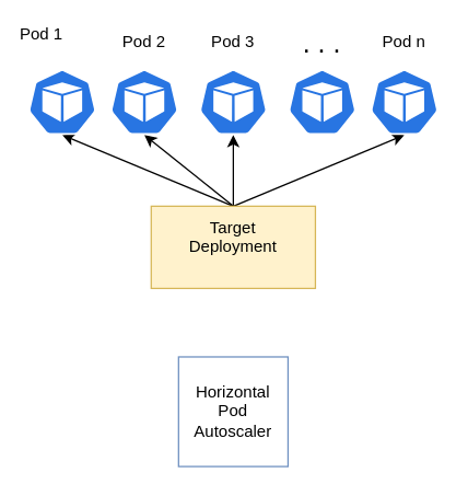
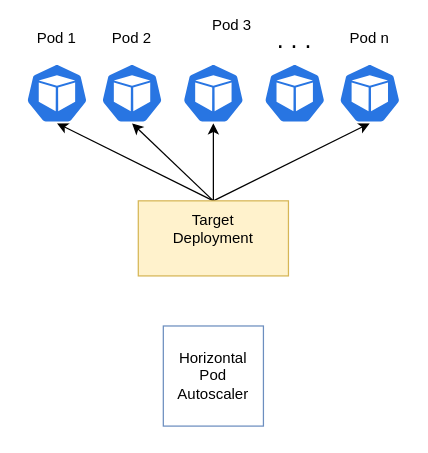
  <mxCell id="0" />
  <mxCell id="1" parent="0" />
  <mxCell id="2" value="Horizontal&lt;br&gt;Pod&lt;br&gt;Autoscaler" style="whiteSpace=wrap;html=1;aspect=fixed;fillColor=#ffffff;strokeColor=#6c8ebf;" vertex="1" parent="1"><mxGeometry x="130" y="260" width="80" height="80" as="geometry" /></mxCell>
  <mxCell id="3" style="rounded=0;orthogonalLoop=1;jettySize=auto;html=1;exitX=0.5;exitY=0;exitDx=0;exitDy=0;entryX=0.5;entryY=1;entryDx=0;entryDy=0;entryPerimeter=0;" edge="1" parent="1" source="7" target="12"><mxGeometry relative="1" as="geometry" /></mxCell>
  <mxCell id="4" style="edgeStyle=none;rounded=0;orthogonalLoop=1;jettySize=auto;html=1;exitX=0.5;exitY=0;exitDx=0;exitDy=0;entryX=0.5;entryY=1;entryDx=0;entryDy=0;entryPerimeter=0;" edge="1" parent="1" source="7" target="8"><mxGeometry relative="1" as="geometry" /></mxCell>
  <mxCell id="5" style="edgeStyle=none;rounded=0;orthogonalLoop=1;jettySize=auto;html=1;exitX=0.5;exitY=0;exitDx=0;exitDy=0;entryX=0.5;entryY=1;entryDx=0;entryDy=0;entryPerimeter=0;" edge="1" parent="1" source="7" target="9"><mxGeometry relative="1" as="geometry" /></mxCell>
  <mxCell id="6" style="edgeStyle=none;rounded=0;orthogonalLoop=1;jettySize=auto;html=1;exitX=0.5;exitY=0;exitDx=0;exitDy=0;entryX=0.5;entryY=1;entryDx=0;entryDy=0;entryPerimeter=0;" edge="1" parent="1" source="7" target="10"><mxGeometry relative="1" as="geometry" /></mxCell>
- <mxCell id="7" value="Target&lt;br&gt;Deployment&lt;br&gt;&lt;br&gt;" style="rounded=0;whiteSpace=wrap;html=1;fillColor=#fff2cc;strokeColor=#d6b656;" vertex="1" parent="1"><mxGeometry x="110" y="150" width="120" height="60" as="geometry" /></mxCell>
+ <mxCell id="7" value="Target&lt;br&gt;Deployment&lt;br&gt;&lt;br&gt;" style="rounded=0;whiteSpace=wrap;html=1;fillColor=#fff2cc;strokeColor=#d6b656;" vertex="1" parent="1"><mxGeometry x="110" y="160" width="120" height="60" as="geometry" /></mxCell>
  <mxCell id="8" value="" style="html=1;dashed=0;whitespace=wrap;fillColor=#2875E2;strokeColor=#ffffff;points=[[0.005,0.63,0],[0.1,0.2,0],[0.9,0.2,0],[0.5,0,0],[0.995,0.63,0],[0.72,0.99,0],[0.5,1,0],[0.28,0.99,0]];shape=mxgraph.kubernetes.icon;prIcon=pod" vertex="1" parent="1"><mxGeometry x="145" y="50" width="50" height="48" as="geometry" /></mxCell>
  <mxCell id="9" value="" style="html=1;dashed=0;whitespace=wrap;fillColor=#2875E2;strokeColor=#ffffff;points=[[0.005,0.63,0],[0.1,0.2,0],[0.9,0.2,0],[0.5,0,0],[0.995,0.63,0],[0.72,0.99,0],[0.5,1,0],[0.28,0.99,0]];shape=mxgraph.kubernetes.icon;prIcon=pod" vertex="1" parent="1"><mxGeometry x="80" y="50" width="50" height="48" as="geometry" /></mxCell>
  <mxCell id="10" value="" style="html=1;dashed=0;whitespace=wrap;fillColor=#2875E2;strokeColor=#ffffff;points=[[0.005,0.63,0],[0.1,0.2,0],[0.9,0.2,0],[0.5,0,0],[0.995,0.63,0],[0.72,0.99,0],[0.5,1,0],[0.28,0.99,0]];shape=mxgraph.kubernetes.icon;prIcon=pod" vertex="1" parent="1"><mxGeometry x="20" y="50" width="50" height="48" as="geometry" /></mxCell>
  <mxCell id="11" value="" style="html=1;dashed=0;whitespace=wrap;fillColor=#2875E2;strokeColor=#ffffff;points=[[0.005,0.63,0],[0.1,0.2,0],[0.9,0.2,0],[0.5,0,0],[0.995,0.63,0],[0.72,0.99,0],[0.5,1,0],[0.28,0.99,0]];shape=mxgraph.kubernetes.icon;prIcon=pod" vertex="1" parent="1"><mxGeometry x="210" y="50" width="50" height="48" as="geometry" /></mxCell>
  <mxCell id="12" value="" style="html=1;dashed=0;whitespace=wrap;fillColor=#2875E2;strokeColor=#ffffff;points=[[0.005,0.63,0],[0.1,0.2,0],[0.9,0.2,0],[0.5,0,0],[0.995,0.63,0],[0.72,0.99,0],[0.5,1,0],[0.28,0.99,0]];shape=mxgraph.kubernetes.icon;prIcon=pod" vertex="1" parent="1"><mxGeometry x="270" y="50" width="50" height="48" as="geometry" /></mxCell>
- <mxCell id="13" value="Pod 1" style="text;html=1;strokeColor=none;fillColor=none;align=center;verticalAlign=middle;whiteSpace=wrap;rounded=0;" vertex="1" parent="1"><mxGeometry x="10" y="15" width="40" height="20" as="geometry" /></mxCell>
+ <mxCell id="13" value="Pod 1" style="text;html=1;strokeColor=none;fillColor=none;align=center;verticalAlign=middle;whiteSpace=wrap;rounded=0;" vertex="1" parent="1"><mxGeometry x="25" y="20" width="40" height="20" as="geometry" /></mxCell>
  <mxCell id="14" value="Pod 2&lt;span style=&quot;color: rgba(0 , 0 , 0 , 0) ; font-family: monospace ; font-size: 0px&quot;&gt;%3CmxGraphModel%3E%3Croot%3E%3CmxCell%20id%3D%220%22%2F%3E%3CmxCell%20id%3D%221%22%20parent%3D%220%22%2F%3E%3CmxCell%20id%3D%222%22%20value%3D%22Pod%201%22%20style%3D%22text%3Bhtml%3D1%3BstrokeColor%3Dnone%3BfillColor%3Dnone%3Balign%3Dcenter%3BverticalAlign%3Dmiddle%3BwhiteSpace%3Dwrap%3Brounded%3D0%3B%22%20vertex%3D%221%22%20parent%3D%221%22%3E%3CmxGeometry%20x%3D%22275%22%20y%3D%22140%22%20width%3D%2240%22%20height%3D%2220%22%20as%3D%22geometry%22%2F%3E%3C%2FmxCell%3E%3C%2Froot%3E%3C%2FmxGraphModel%3E&lt;/span&gt;" style="text;html=1;strokeColor=none;fillColor=none;align=center;verticalAlign=middle;whiteSpace=wrap;rounded=0;" vertex="1" parent="1"><mxGeometry x="85" y="20" width="40" height="20" as="geometry" /></mxCell>
- <mxCell id="15" value="Pod 3" style="text;html=1;strokeColor=none;fillColor=none;align=center;verticalAlign=middle;whiteSpace=wrap;rounded=0;" vertex="1" parent="1"><mxGeometry x="150" y="20" width="40" height="20" as="geometry" /></mxCell>
+ <mxCell id="15" value="Pod 3" style="text;html=1;strokeColor=none;fillColor=none;align=center;verticalAlign=middle;whiteSpace=wrap;rounded=0;" vertex="1" parent="1"><mxGeometry x="165" y="10" width="40" height="20" as="geometry" /></mxCell>
  <mxCell id="16" value=". . ." style="text;html=1;strokeColor=none;fillColor=none;align=center;verticalAlign=middle;whiteSpace=wrap;rounded=0;fontSize=20;" vertex="1" parent="1"><mxGeometry x="215" y="20" width="40" height="20" as="geometry" /></mxCell>
  <mxCell id="17" value="Pod n" style="text;html=1;strokeColor=none;fillColor=none;align=center;verticalAlign=middle;whiteSpace=wrap;rounded=0;" vertex="1" parent="1"><mxGeometry x="275" y="20" width="40" height="20" as="geometry" /></mxCell>
